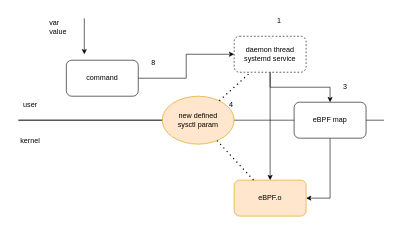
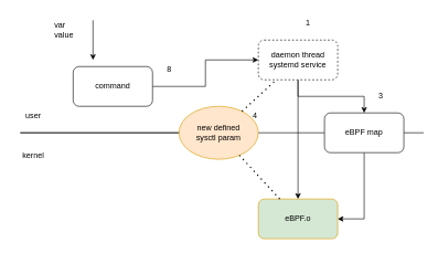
  <mxCell id="0" />
  <mxCell id="1" parent="0" />
  <mxCell id="2" style="edgeStyle=orthogonalEdgeStyle;rounded=0;orthogonalLoop=1;jettySize=auto;html=1;" edge="1" parent="1" source="3" target="10"><mxGeometry relative="1" as="geometry" /></mxCell>
  <mxCell id="3" value="command" style="rounded=1;whiteSpace=wrap;html=1;" parent="1" vertex="1"><mxGeometry x="110" y="100" width="120" height="60" as="geometry" /></mxCell>
  <mxCell id="4" value="" style="endArrow=none;html=1;rounded=0;" parent="1" edge="1"><mxGeometry width="50" height="50" relative="1" as="geometry"><mxPoint x="30" y="200" as="sourcePoint" /><mxPoint x="310" y="200" as="targetPoint" /></mxGeometry></mxCell>
  <mxCell id="5" value="user" style="text;html=1;align=center;verticalAlign=middle;whiteSpace=wrap;rounded=0;" parent="1" vertex="1"><mxGeometry x="20" y="160" width="60" height="30" as="geometry" /></mxCell>
  <mxCell id="6" value="" style="endArrow=none;html=1;rounded=0;" edge="1" parent="1" source="13"><mxGeometry width="50" height="50" relative="1" as="geometry"><mxPoint x="30" y="200" as="sourcePoint" /><mxPoint x="640" y="200" as="targetPoint" /></mxGeometry></mxCell>
  <mxCell id="7" value="kernel" style="text;html=1;align=center;verticalAlign=middle;whiteSpace=wrap;rounded=0;" parent="1" vertex="1"><mxGeometry x="20" y="220" width="60" height="30" as="geometry" /></mxCell>
  <mxCell id="8" style="edgeStyle=orthogonalEdgeStyle;rounded=0;orthogonalLoop=1;jettySize=auto;html=1;" edge="1" parent="1" source="10" target="13"><mxGeometry relative="1" as="geometry" /></mxCell>
  <mxCell id="9" style="edgeStyle=orthogonalEdgeStyle;rounded=0;orthogonalLoop=1;jettySize=auto;html=1;" edge="1" parent="1" source="10" target="14"><mxGeometry relative="1" as="geometry" /></mxCell>
  <mxCell id="10" value="daemon thread&lt;div&gt;systemd service&lt;/div&gt;" style="rounded=1;whiteSpace=wrap;html=1;dashed=1;" vertex="1" parent="1"><mxGeometry x="390" y="60" width="120" height="60" as="geometry" /></mxCell>
  <mxCell id="11" value="" style="endArrow=none;html=1;rounded=0;" edge="1" parent="1" target="13"><mxGeometry width="50" height="50" relative="1" as="geometry"><mxPoint x="30" y="200" as="sourcePoint" /><mxPoint x="640" y="200" as="targetPoint" /></mxGeometry></mxCell>
  <mxCell id="12" style="edgeStyle=orthogonalEdgeStyle;rounded=0;orthogonalLoop=1;jettySize=auto;html=1;entryX=1;entryY=0.5;entryDx=0;entryDy=0;" edge="1" parent="1" source="13" target="14"><mxGeometry relative="1" as="geometry" /></mxCell>
  <mxCell id="13" value="eBPF map" style="rounded=1;whiteSpace=wrap;html=1;" vertex="1" parent="1"><mxGeometry x="490" y="170" width="120" height="60" as="geometry" /></mxCell>
- <mxCell id="14" value="eBPF.o" style="rounded=1;whiteSpace=wrap;html=1;fillColor=#ffe6cc;strokeColor=#d79b00;" vertex="1" parent="1"><mxGeometry x="390" y="300" width="120" height="60" as="geometry" /></mxCell>
+ <mxCell id="14" value="eBPF.o" style="rounded=1;whiteSpace=wrap;html=1;fillColor=#d5e8d4;strokeColor=#d79b00;" vertex="1" parent="1"><mxGeometry x="390" y="300" width="120" height="60" as="geometry" /></mxCell>
  <mxCell id="15" value="" style="endArrow=classic;html=1;rounded=0;" edge="1" parent="1"><mxGeometry width="50" height="50" relative="1" as="geometry"><mxPoint x="140" y="30" as="sourcePoint" /><mxPoint x="140" y="90" as="targetPoint" /></mxGeometry></mxCell>
  <mxCell id="16" value="var&lt;div&gt;value&lt;/div&gt;" style="text;html=1;align=left;verticalAlign=middle;whiteSpace=wrap;rounded=0;" vertex="1" parent="1"><mxGeometry x="80" y="30" width="60" height="30" as="geometry" /></mxCell>
  <mxCell id="17" value="new defined&lt;div&gt;sysctl param&lt;/div&gt;" style="ellipse;whiteSpace=wrap;html=1;fillColor=#ffe6cc;strokeColor=#d79b00;" vertex="1" parent="1"><mxGeometry x="270" y="160" width="120" height="80" as="geometry" /></mxCell>
  <mxCell id="18" value="" style="endArrow=none;dashed=1;html=1;dashPattern=1 3;strokeWidth=2;rounded=0;" edge="1" parent="1" source="17" target="10"><mxGeometry width="50" height="50" relative="1" as="geometry"><mxPoint x="290" y="340" as="sourcePoint" /><mxPoint x="340" y="290" as="targetPoint" /></mxGeometry></mxCell>
  <mxCell id="19" value="" style="endArrow=none;dashed=1;html=1;dashPattern=1 3;strokeWidth=2;rounded=0;" edge="1" parent="1" source="14" target="17"><mxGeometry width="50" height="50" relative="1" as="geometry"><mxPoint x="338" y="308" as="sourcePoint" /><mxPoint x="390" y="260" as="targetPoint" /></mxGeometry></mxCell>
  <mxCell id="20" value="1" style="text;html=1;align=left;verticalAlign=middle;whiteSpace=wrap;rounded=0;" vertex="1" parent="1"><mxGeometry x="460" y="20" width="20" height="30" as="geometry" /></mxCell>
  <mxCell id="21" value="8" style="text;html=1;align=left;verticalAlign=middle;whiteSpace=wrap;rounded=0;" vertex="1" parent="1"><mxGeometry x="250" y="90" width="20" height="30" as="geometry" /></mxCell>
  <mxCell id="22" value="3" style="text;html=1;align=left;verticalAlign=middle;whiteSpace=wrap;rounded=0;" vertex="1" parent="1"><mxGeometry x="570" y="130" width="20" height="30" as="geometry" /></mxCell>
  <mxCell id="23" value="4" style="text;html=1;align=left;verticalAlign=middle;whiteSpace=wrap;rounded=0;" vertex="1" parent="1"><mxGeometry x="380" y="160" width="20" height="30" as="geometry" /></mxCell>
